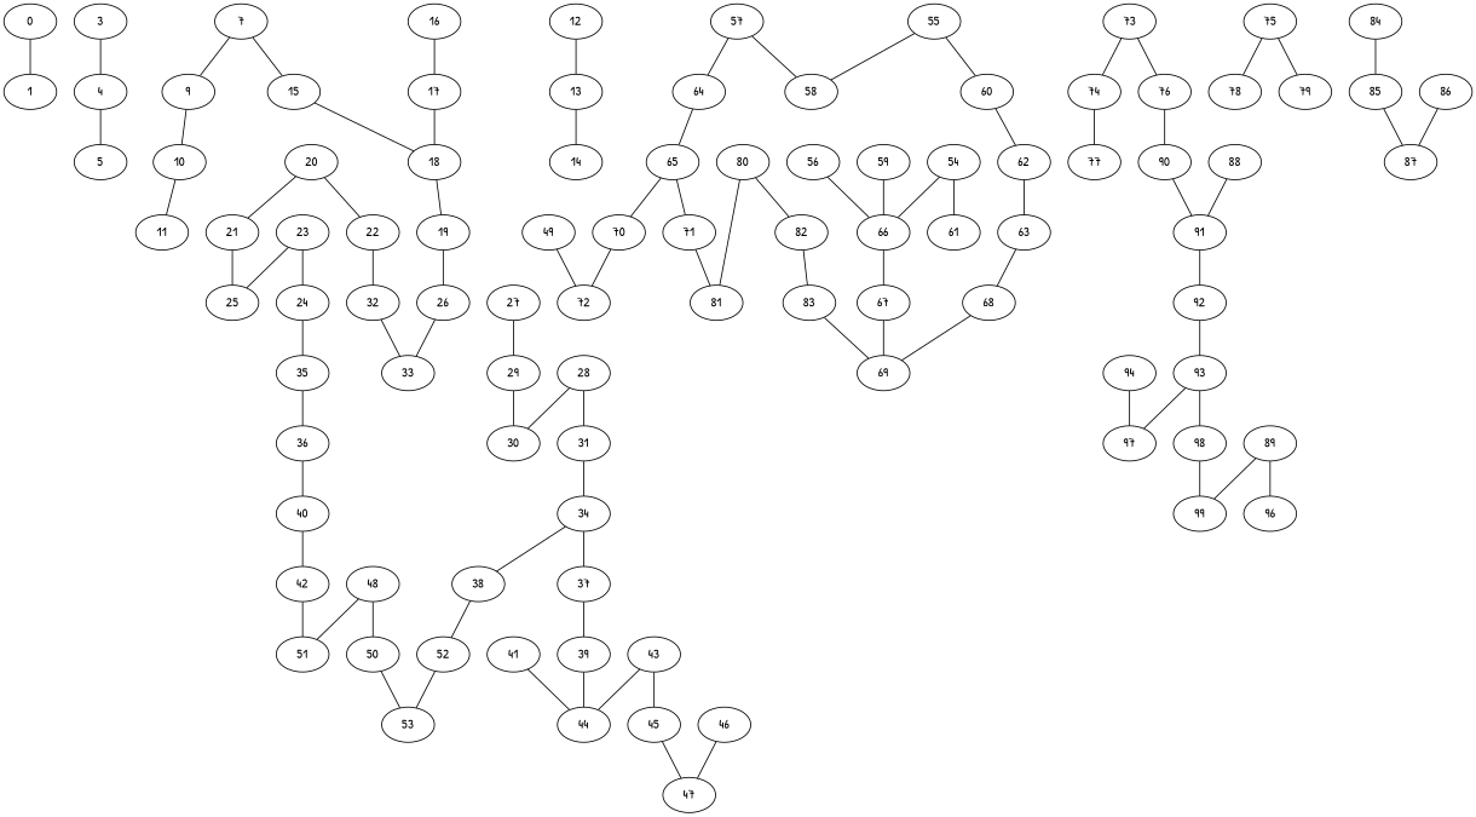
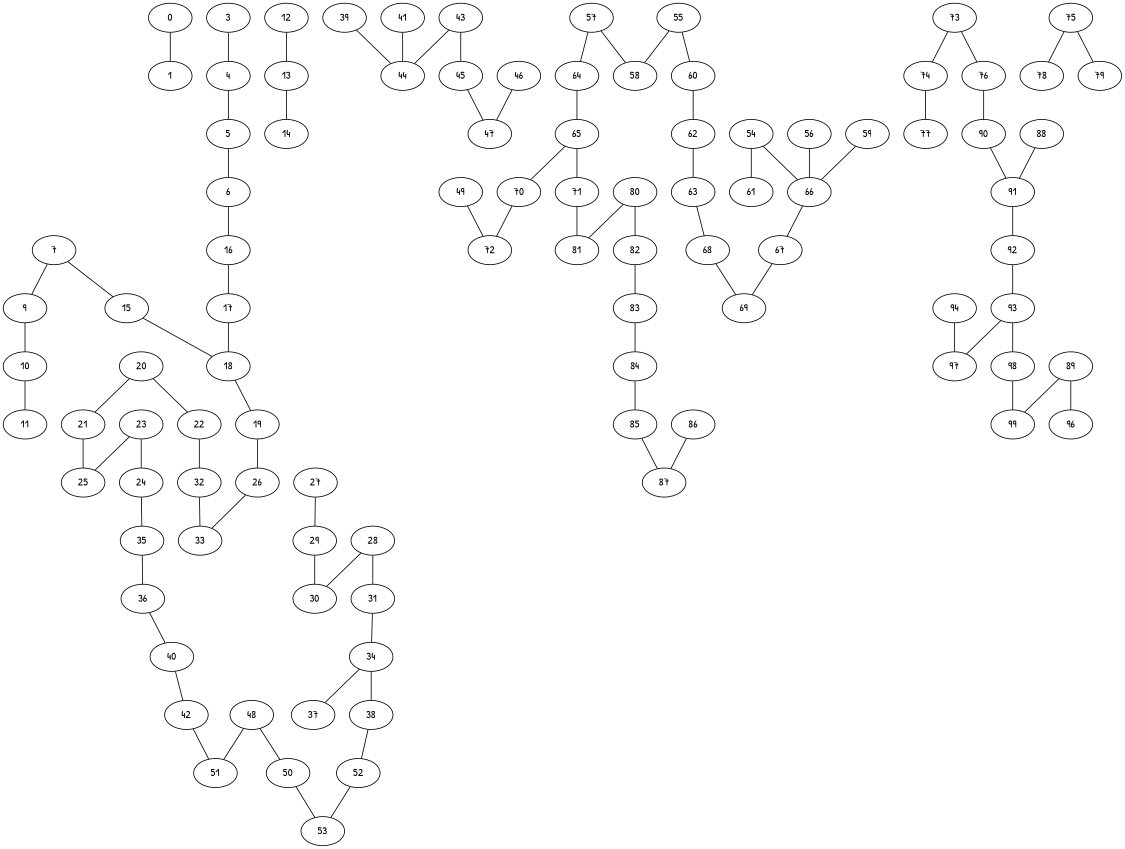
  graph {
    fontname="Patrick Hand"
    node [fontname="Patrick Hand"]
    edge [fontname="Patrick Hand"]
    0
    1
    3
    4
    5
+   6
    16
    17
    7
    9
    15
    10
    18
    12
    13
    11
    14
    19
    26
    33
    20
    21
    22
    25
    32
    23
    24
    35
    36
    27
    29
    30
    28
    31
    34
    37
    38
    39
    52
    40
    42
    44
    53
    51
    41
    43
    45
    47
    49
    72
    46
    48
    50
    54
    61
    66
    67
    55
    58
    60
    62
    56
    57
    64
    65
    59
    63
    68
    69
    70
    71
    81
    73
    74
    76
    77
    90
    75
    78
    79
    91
    80
    82
    83
    84
    85
    87
    86
    88
    92
    89
    96
    99
    93
    97
    98
    94
    0 -- 1
    3 -- 4
    4 -- 5
+   5 -- 6
+   6 -- 16
    16 -- 17
    17 -- 18
    7 -- 9
    7 -- 15
    9 -- 10
    15 -- 18
    10 -- 11
    18 -- 19
    12 -- 13
    13 -- 14
    19 -- 26
    26 -- 33
    20 -- 21
    20 -- 22
    21 -- 25
    22 -- 32
    32 -- 33
    23 -- 25
    23 -- 24
    24 -- 35
    35 -- 36
    36 -- 40
    27 -- 29
    29 -- 30
    28 -- 30
    28 -- 31
    31 -- 34
    34 -- 37
    34 -- 38
-   37 -- 39
    38 -- 52
    39 -- 44
    52 -- 53
    40 -- 42
    42 -- 51
    41 -- 44
    43 -- 44
    43 -- 45
    45 -- 47
    49 -- 72
    46 -- 47
    48 -- 51
    48 -- 50
    50 -- 53
    54 -- 61
    54 -- 66
    66 -- 67
    67 -- 69
    55 -- 58
    55 -- 60
    60 -- 62
    62 -- 63
    56 -- 66
    57 -- 58
    57 -- 64
    64 -- 65
    65 -- 70
    65 -- 71
    59 -- 66
    63 -- 68
    68 -- 69
    70 -- 72
    71 -- 81
    73 -- 74
    73 -- 76
    74 -- 77
    76 -- 90
    90 -- 91
    75 -- 78
    75 -- 79
    91 -- 92
    80 -- 81
    80 -- 82
    82 -- 83
-   83 -- 69
+   83 -- 84
    84 -- 85
    85 -- 87
    86 -- 87
    88 -- 91
    92 -- 93
    89 -- 96
    89 -- 99
    93 -- 97
    93 -- 98
    98 -- 99
    94 -- 97
  }
